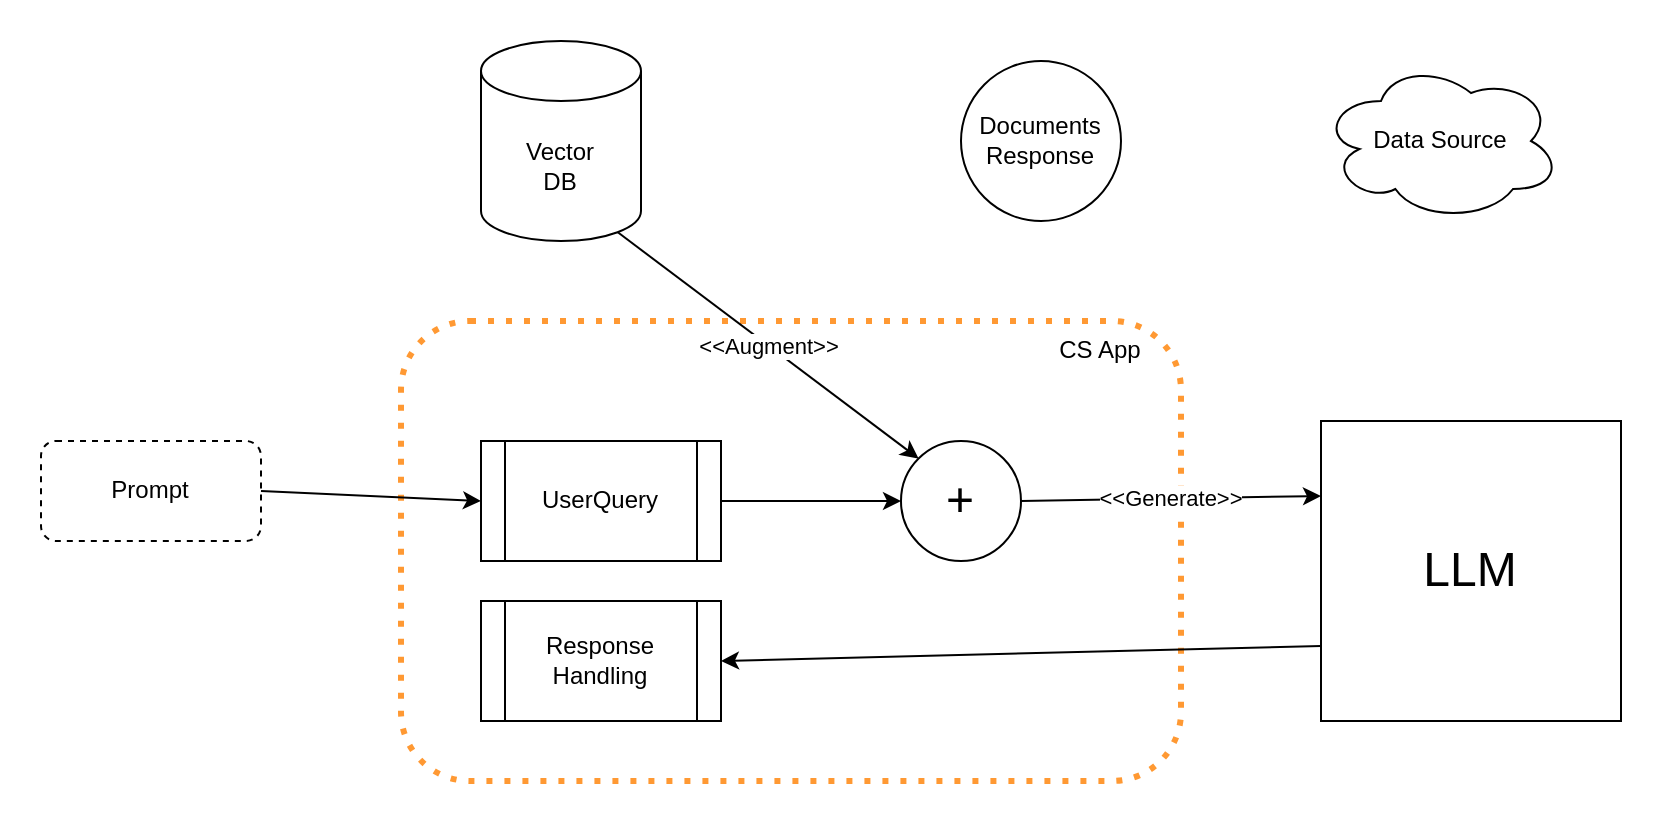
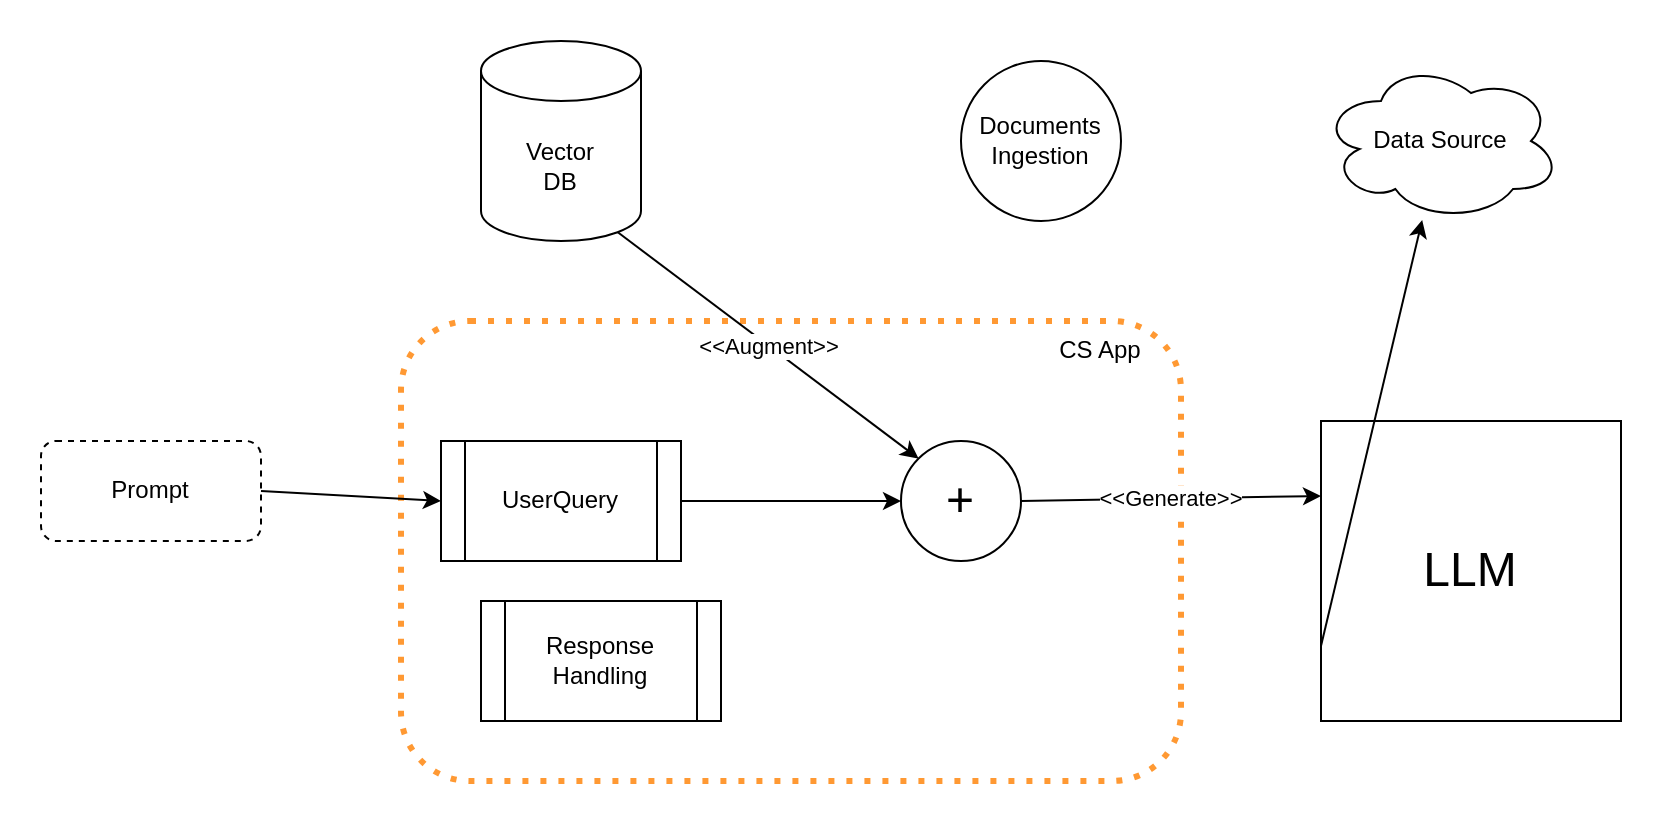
  <mxCell id="0" />
  <mxCell id="1" parent="0" />
  <mxCell id="2" value="Prompt" style="rounded=1;whiteSpace=wrap;html=1;dashed=1;" vertex="1" parent="1"><mxGeometry x="20" y="220" width="110" height="50" as="geometry" /></mxCell>
  <mxCell id="3" value="&lt;font style=&quot;font-size: 24px;&quot;&gt;LLM&lt;/font&gt;" style="whiteSpace=wrap;html=1;aspect=fixed;" vertex="1" parent="1"><mxGeometry x="660" y="210" width="150" height="150" as="geometry" /></mxCell>
  <mxCell id="4" value="Vector&lt;div&gt;DB&lt;/div&gt;" style="shape=cylinder3;whiteSpace=wrap;html=1;boundedLbl=1;backgroundOutline=1;size=15;" vertex="1" parent="1"><mxGeometry x="240" y="20" width="80" height="100" as="geometry" /></mxCell>
  <mxCell id="5" value="" style="rounded=1;whiteSpace=wrap;html=1;dashed=1;dashPattern=1 2;strokeColor=#FF9933;strokeWidth=3;" vertex="1" parent="1"><mxGeometry x="200" y="160" width="390" height="230" as="geometry" /></mxCell>
  <mxCell id="6" value="CS App" style="text;html=1;align=center;verticalAlign=middle;whiteSpace=wrap;rounded=0;" vertex="1" parent="1"><mxGeometry x="520" y="160" width="60" height="30" as="geometry" /></mxCell>
  <mxCell id="7" value="Data Source" style="ellipse;shape=cloud;whiteSpace=wrap;html=1;" vertex="1" parent="1"><mxGeometry x="660" y="30" width="120" height="80" as="geometry" /></mxCell>
- <mxCell id="8" value="Documents&lt;div&gt;Response&lt;/div&gt;" style="ellipse;whiteSpace=wrap;html=1;aspect=fixed;" vertex="1" parent="1"><mxGeometry x="480" y="30" width="80" height="80" as="geometry" /></mxCell>
- <mxCell id="9" value="UserQuery" style="shape=process;whiteSpace=wrap;html=1;backgroundOutline=1;" vertex="1" parent="1"><mxGeometry x="240" y="220" width="120" height="60" as="geometry" /></mxCell>
+ <mxCell id="8" value="Documents&lt;div&gt;Ingestion&lt;/div&gt;" style="ellipse;whiteSpace=wrap;html=1;aspect=fixed;" vertex="1" parent="1"><mxGeometry x="480" y="30" width="80" height="80" as="geometry" /></mxCell>
+ <mxCell id="9" value="UserQuery" style="shape=process;whiteSpace=wrap;html=1;backgroundOutline=1;" vertex="1" parent="1"><mxGeometry x="220" y="220" width="120" height="60" as="geometry" /></mxCell>
  <mxCell id="10" value="&lt;font style=&quot;font-size: 24px;&quot;&gt;+&lt;/font&gt;" style="ellipse;whiteSpace=wrap;html=1;aspect=fixed;" vertex="1" parent="1"><mxGeometry x="450" y="220" width="60" height="60" as="geometry" /></mxCell>
  <mxCell id="11" value="" style="endArrow=classic;html=1;rounded=0;entryX=0;entryY=0;entryDx=0;entryDy=0;exitX=0.855;exitY=1;exitDx=0;exitDy=-4.35;exitPerimeter=0;" edge="1" parent="1" source="4" target="10"><mxGeometry relative="1" as="geometry"><mxPoint x="260" y="370" as="sourcePoint" /><mxPoint x="360" y="370" as="targetPoint" /></mxGeometry></mxCell>
  <mxCell id="12" value="&amp;lt;&amp;lt;Augment&amp;gt;&amp;gt;" style="edgeLabel;resizable=0;html=1;;align=center;verticalAlign=middle;" connectable="0" vertex="1" parent="11"><mxGeometry relative="1" as="geometry" /></mxCell>
  <mxCell id="13" value="" style="endArrow=classic;html=1;rounded=0;entryX=0;entryY=0.5;entryDx=0;entryDy=0;exitX=1;exitY=0.5;exitDx=0;exitDy=0;" edge="1" parent="1" source="9" target="10"><mxGeometry width="50" height="50" relative="1" as="geometry"><mxPoint x="280" y="390" as="sourcePoint" /><mxPoint x="330" y="340" as="targetPoint" /></mxGeometry></mxCell>
  <mxCell id="14" value="" style="endArrow=classic;html=1;rounded=0;entryX=0;entryY=0.25;entryDx=0;entryDy=0;exitX=1;exitY=0.5;exitDx=0;exitDy=0;" edge="1" parent="1" source="10" target="3"><mxGeometry relative="1" as="geometry"><mxPoint x="260" y="370" as="sourcePoint" /><mxPoint x="360" y="370" as="targetPoint" /></mxGeometry></mxCell>
  <mxCell id="15" value="&amp;lt;&amp;lt;Generate&amp;gt;&amp;gt;" style="edgeLabel;resizable=0;html=1;;align=center;verticalAlign=middle;" connectable="0" vertex="1" parent="14"><mxGeometry relative="1" as="geometry" /></mxCell>
  <mxCell id="16" value="Response&lt;br&gt;Handling" style="shape=process;whiteSpace=wrap;html=1;backgroundOutline=1;" vertex="1" parent="1"><mxGeometry x="240" y="300" width="120" height="60" as="geometry" /></mxCell>
- <mxCell id="17" value="" style="endArrow=classic;html=1;rounded=0;exitX=0;exitY=0.75;exitDx=0;exitDy=0;entryX=1;entryY=0.5;entryDx=0;entryDy=0;" edge="1" parent="1" source="3" target="16"><mxGeometry width="50" height="50" relative="1" as="geometry"><mxPoint x="280" y="390" as="sourcePoint" /><mxPoint x="330" y="340" as="targetPoint" /></mxGeometry></mxCell>
+ <mxCell id="17" value="" style="endArrow=classic;html=1;rounded=0;exitX=0;exitY=0.75;exitDx=0;exitDy=0;" edge="1" parent="1" source="3" target="7"><mxGeometry width="50" height="50" relative="1" as="geometry"><mxPoint x="280" y="390" as="sourcePoint" /><mxPoint x="330" y="340" as="targetPoint" /></mxGeometry></mxCell>
  <mxCell id="18" value="" style="endArrow=classic;html=1;rounded=0;entryX=0;entryY=0.5;entryDx=0;entryDy=0;exitX=1;exitY=0.5;exitDx=0;exitDy=0;" edge="1" parent="1" source="2" target="9"><mxGeometry width="50" height="50" relative="1" as="geometry"><mxPoint x="100" y="490" as="sourcePoint" /><mxPoint x="150" y="440" as="targetPoint" /></mxGeometry></mxCell>
